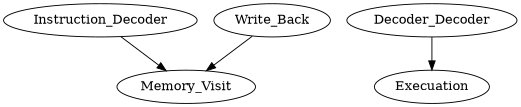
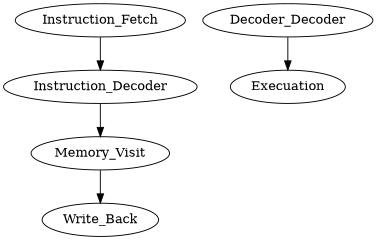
  digraph {
+   Instruction_Fetch
    Instruction_Decoder
    Memory_Visit
    n4 [label=Decoder_Decoder]
    Execuation
    Write_Back
+   Instruction_Fetch -> Instruction_Decoder
    Instruction_Decoder -> Memory_Visit
-   Write_Back -> Memory_Visit
+   Memory_Visit -> Write_Back
    n4 -> Execuation
  }
